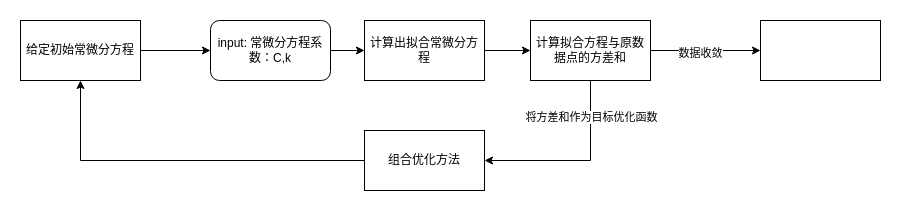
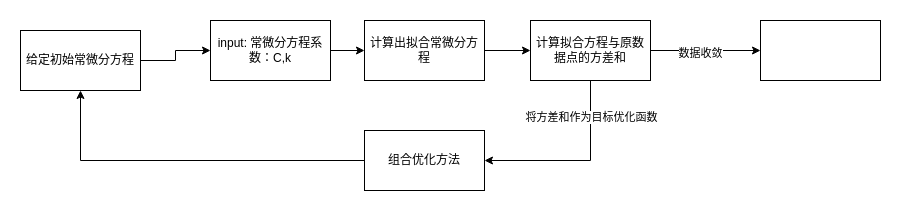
  <mxCell id="0" />
  <mxCell id="1" parent="0" />
  <mxCell id="2" value="" style="edgeStyle=orthogonalEdgeStyle;rounded=0;orthogonalLoop=1;jettySize=auto;html=1;" parent="1" source="3" target="5" edge="1"><mxGeometry relative="1" as="geometry" /></mxCell>
- <mxCell id="3" value="input: 常微分方程系数：C,k" style="whiteSpace=wrap;html=1;rounded=1;" parent="1" vertex="1"><mxGeometry x="210" y="20" width="120" height="60" as="geometry" /></mxCell>
+ <mxCell id="3" value="input: 常微分方程系数：C,k" style="rounded=0;whiteSpace=wrap;html=1;" parent="1" vertex="1"><mxGeometry x="210" y="20" width="120" height="60" as="geometry" /></mxCell>
  <mxCell id="4" value="" style="edgeStyle=orthogonalEdgeStyle;rounded=0;orthogonalLoop=1;jettySize=auto;html=1;" parent="1" source="5" target="10" edge="1"><mxGeometry relative="1" as="geometry" /></mxCell>
  <mxCell id="5" value="计算出拟合常微分方程" style="rounded=0;whiteSpace=wrap;html=1;" parent="1" vertex="1"><mxGeometry x="364" y="20" width="120" height="60" as="geometry" /></mxCell>
  <mxCell id="6" style="edgeStyle=orthogonalEdgeStyle;rounded=0;orthogonalLoop=1;jettySize=auto;html=1;exitX=0.5;exitY=1;exitDx=0;exitDy=0;entryX=1;entryY=0.5;entryDx=0;entryDy=0;" parent="1" source="10" target="12" edge="1"><mxGeometry relative="1" as="geometry" /></mxCell>
  <mxCell id="7" value="将方差和作为目标优化函数" style="edgeLabel;html=1;align=center;verticalAlign=middle;resizable=0;points=[];" parent="6" vertex="1" connectable="0"><mxGeometry x="-0.613" relative="1" as="geometry"><mxPoint as="offset" /></mxGeometry></mxCell>
  <mxCell id="8" style="edgeStyle=orthogonalEdgeStyle;rounded=0;orthogonalLoop=1;jettySize=auto;html=1;exitX=1;exitY=0.5;exitDx=0;exitDy=0;" parent="1" source="10" target="15" edge="1"><mxGeometry relative="1" as="geometry" /></mxCell>
  <mxCell id="9" value="数据收敛" style="edgeLabel;html=1;align=center;verticalAlign=middle;resizable=0;points=[];" parent="8" vertex="1" connectable="0"><mxGeometry x="-0.109" y="-2" relative="1" as="geometry"><mxPoint as="offset" /></mxGeometry></mxCell>
  <mxCell id="10" value="计算拟合方程与原数据点的方差和" style="rounded=0;whiteSpace=wrap;html=1;" parent="1" vertex="1"><mxGeometry x="530" y="20" width="120" height="60" as="geometry" /></mxCell>
  <mxCell id="11" style="edgeStyle=orthogonalEdgeStyle;rounded=0;orthogonalLoop=1;jettySize=auto;html=1;exitX=0;exitY=0.5;exitDx=0;exitDy=0;" parent="1" source="12" target="14" edge="1"><mxGeometry relative="1" as="geometry" /></mxCell>
  <mxCell id="12" value="组合优化方法" style="rounded=0;whiteSpace=wrap;html=1;" parent="1" vertex="1"><mxGeometry x="364" y="130" width="120" height="60" as="geometry" /></mxCell>
  <mxCell id="13" style="edgeStyle=orthogonalEdgeStyle;rounded=0;orthogonalLoop=1;jettySize=auto;html=1;exitX=1;exitY=0.5;exitDx=0;exitDy=0;entryX=0;entryY=0.5;entryDx=0;entryDy=0;" parent="1" source="14" target="3" edge="1"><mxGeometry relative="1" as="geometry" /></mxCell>
- <mxCell id="14" value="给定初始常微分方程" style="rounded=0;whiteSpace=wrap;html=1;" parent="1" vertex="1"><mxGeometry x="20" y="20" width="120" height="60" as="geometry" /></mxCell>
+ <mxCell id="14" value="给定初始常微分方程" style="rounded=0;whiteSpace=wrap;html=1;" parent="1" vertex="1"><mxGeometry x="20" y="30" width="120" height="60" as="geometry" /></mxCell>
  <mxCell id="15" value="" style="rounded=0;whiteSpace=wrap;html=1;" parent="1" vertex="1"><mxGeometry x="760" y="20" width="120" height="60" as="geometry" /></mxCell>
